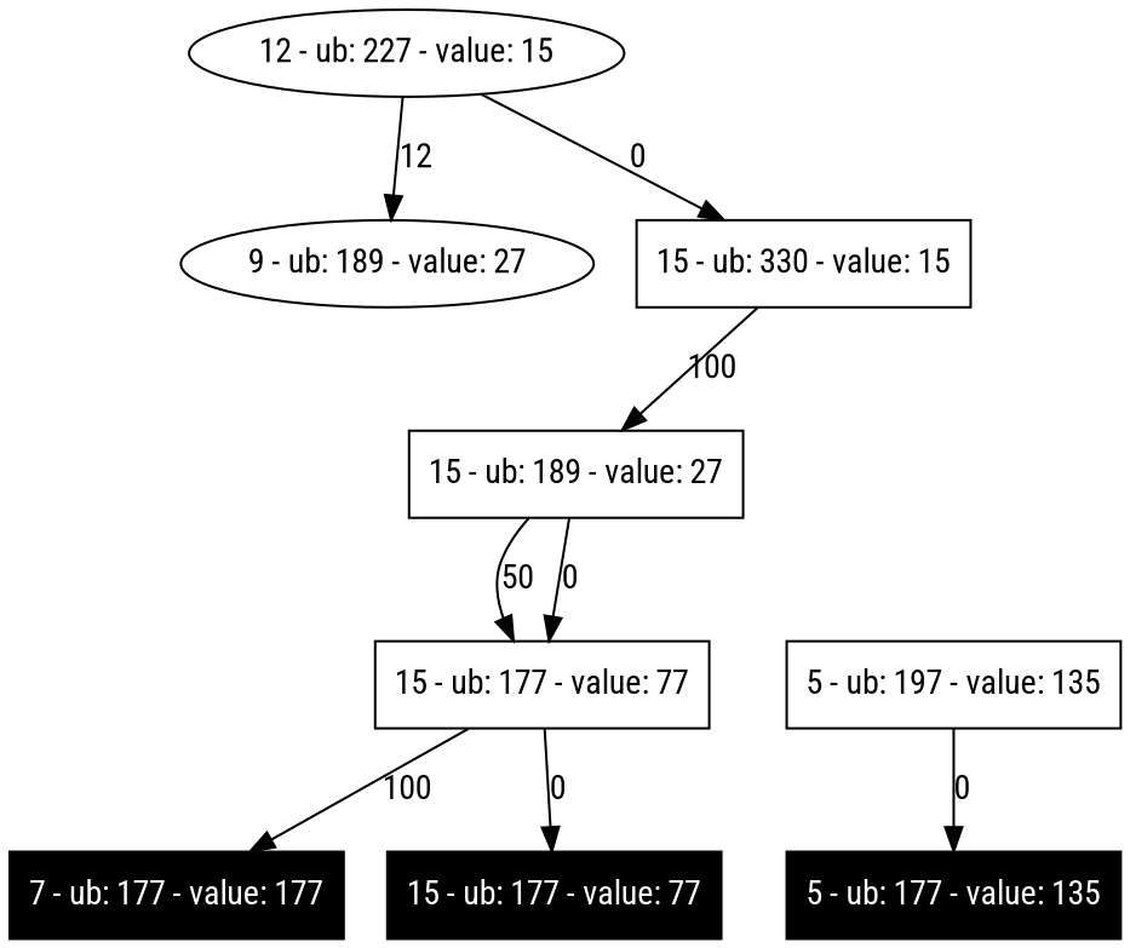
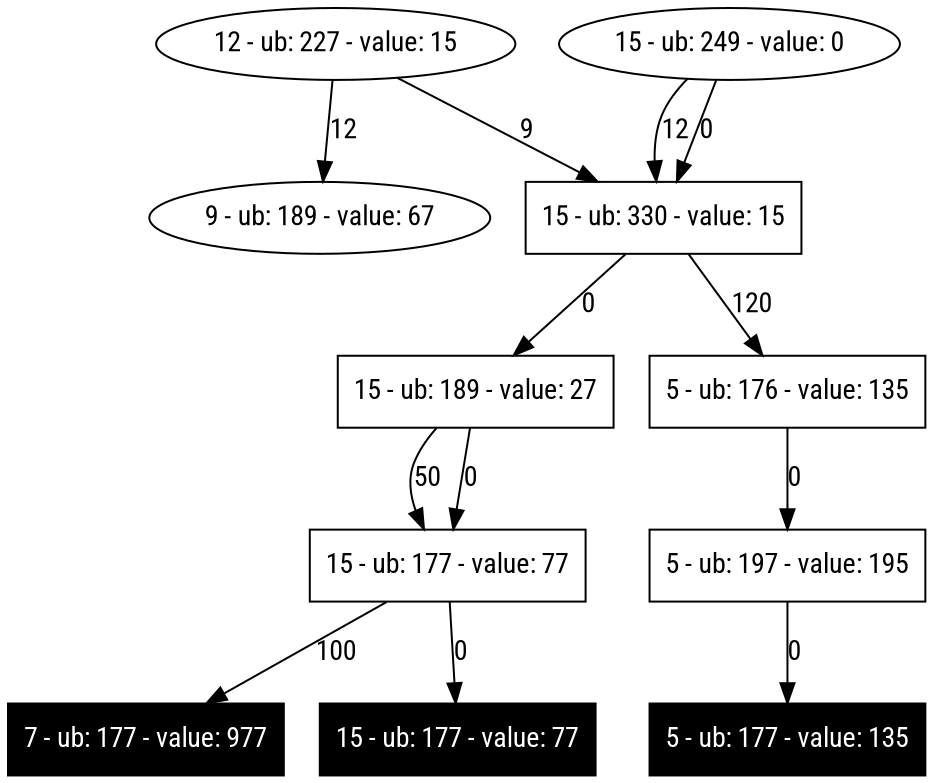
  digraph {
    fontname="Roboto Condensed"
    node [fontname="Roboto Condensed" shape=box]
    edge [fontname="Roboto Condensed"]
    n1 [label="12 - ub: 227 - value: 15" shape=""]
-   n2 [label="9 - ub: 189 - value: 27" shape=""]
+   n2 [label="9 - ub: 189 - value: 67" shape=""]
    n3 [label="15 - ub: 330 - value: 15"]
+   n4 [label="15 - ub: 249 - value: 0" shape=""]
    n5 [label="15 - ub: 189 - value: 27"]
+   n6 [label="5 - ub: 176 - value: 135"]
    n7 [label="15 - ub: 177 - value: 77"]
-   n8 [label="5 - ub: 197 - value: 135"]
+   n8 [label="5 - ub: 197 - value: 195"]
    n9 [color=black fontcolor=white label="5 - ub: 177 - value: 135" style=filled]
-   n10 [color=black fontcolor=white label="7 - ub: 177 - value: 177" style=filled]
+   n10 [color=black fontcolor=white label="7 - ub: 177 - value: 977" style=filled]
    n11 [color=black fontcolor=white label="15 - ub: 177 - value: 77" style=filled]
    n1 -> n2 [label=12]
-   n1 -> n3 [label=0]
-   n3 -> n5 [label=100]
+   n1 -> n3 [label=9]
+   n3 -> n5 [label=0]
+   n3 -> n6 [label=120]
+   n4 -> n3 [label=12]
+   n4 -> n3 [label=0]
    n5 -> n7 [label=50]
    n5 -> n7 [label=0]
+   n6 -> n8 [label=0]
    n7 -> n10 [label=100]
    n7 -> n11 [label=0]
    n8 -> n9 [label=0]
  }
